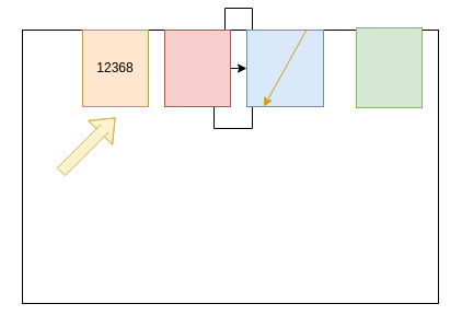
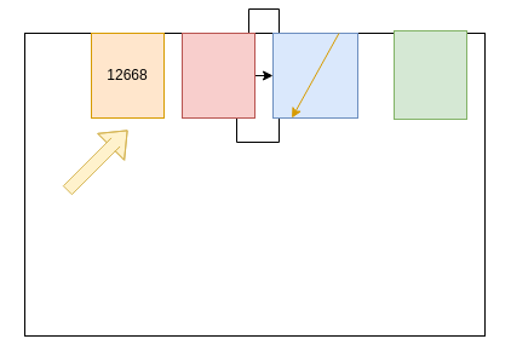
  <mxCell id="0" />
  <mxCell id="1" parent="0" />
  <mxCell id="2" value="" style="rounded=0;whiteSpace=wrap;html=1;fontStyle=0;align=center;" vertex="1" parent="1"><mxGeometry x="20" y="22" width="380" height="250" as="geometry" /></mxCell>
- <mxCell id="3" value="12368" style="rounded=0;whiteSpace=wrap;html=1;fillColor=#ffe6cc;strokeColor=#d79b00;" vertex="1" parent="1"><mxGeometry x="75" y="22" width="60" height="70" as="geometry" /></mxCell>
+ <mxCell id="3" value="12668" style="rounded=0;whiteSpace=wrap;html=1;fillColor=#ffe6cc;strokeColor=#d79b00;" vertex="1" parent="1"><mxGeometry x="75" y="22" width="60" height="70" as="geometry" /></mxCell>
  <mxCell id="4" style="edgeStyle=orthogonalEdgeStyle;rounded=0;orthogonalLoop=1;jettySize=auto;html=1;exitX=0.75;exitY=1;exitDx=0;exitDy=0;" edge="1" parent="1" source="5" target="6"><mxGeometry relative="1" as="geometry" /></mxCell>
  <mxCell id="5" value="" style="rounded=0;whiteSpace=wrap;html=1;fillColor=#f8cecc;strokeColor=#b85450;" vertex="1" parent="1"><mxGeometry x="150" y="22" width="60" height="70" as="geometry" /></mxCell>
  <mxCell id="6" value="" style="rounded=0;whiteSpace=wrap;html=1;fillColor=#dae8fc;strokeColor=#6c8ebf;" vertex="1" parent="1"><mxGeometry x="225" y="22" width="70" height="70" as="geometry" /></mxCell>
  <mxCell id="7" value="" style="rounded=0;whiteSpace=wrap;html=1;fillColor=#d5e8d4;strokeColor=#82b366;" vertex="1" parent="1"><mxGeometry x="325" y="20" width="60" height="73" as="geometry" /></mxCell>
  <mxCell id="8" value="" style="endArrow=classic;html=1;fillColor=#ffe6cc;strokeColor=#d79b00;" edge="1" parent="1" source="2" target="6"><mxGeometry width="50" height="50" relative="1" as="geometry"><mxPoint x="245" y="2" as="sourcePoint" /><mxPoint x="195" y="93" as="targetPoint" /></mxGeometry></mxCell>
  <mxCell id="9" value="" style="shape=flexArrow;endArrow=classic;html=1;fillColor=#fff2cc;strokeColor=#d6b656;fontStyle=0;align=center;" edge="1" parent="1"><mxGeometry width="50" height="50" relative="1" as="geometry"><mxPoint x="55" y="152" as="sourcePoint" /><mxPoint x="105" y="102" as="targetPoint" /><Array as="points"><mxPoint x="95" y="112" /></Array></mxGeometry></mxCell>
